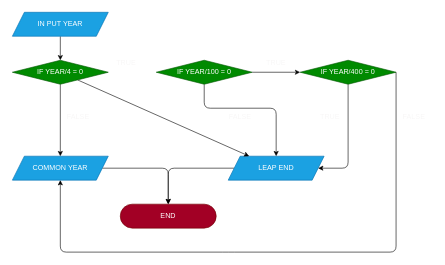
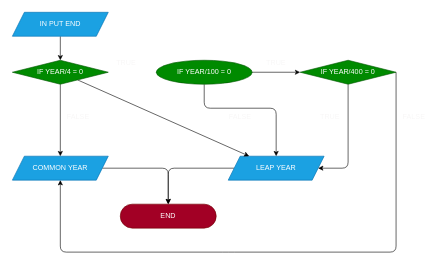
  <mxCell id="0" />
  <mxCell id="1" parent="0" />
  <mxCell id="2" value="END" style="rounded=1;whiteSpace=wrap;html=1;fillColor=#a20025;fontColor=#ffffff;strokeColor=#6F0000;arcSize=50;" parent="1" vertex="1"><mxGeometry x="200" y="340" width="160" height="40" as="geometry" /></mxCell>
  <mxCell id="3" value="" style="edgeStyle=none;html=1;" parent="1" source="4" target="11" edge="1"><mxGeometry relative="1" as="geometry" /></mxCell>
- <mxCell id="4" value="IN PUT YEAR" style="shape=parallelogram;perimeter=parallelogramPerimeter;whiteSpace=wrap;html=1;fixedSize=1;fillColor=#1ba1e2;fontColor=#ffffff;strokeColor=#006EAF;" parent="1" vertex="1"><mxGeometry x="20" y="20" width="160" height="40" as="geometry" /></mxCell>
+ <mxCell id="4" value="IN PUT END" style="shape=parallelogram;perimeter=parallelogramPerimeter;whiteSpace=wrap;html=1;fixedSize=1;fillColor=#1ba1e2;fontColor=#ffffff;strokeColor=#006EAF;" parent="1" vertex="1"><mxGeometry x="20" y="20" width="160" height="40" as="geometry" /></mxCell>
  <mxCell id="5" style="edgeStyle=none;html=1;exitX=0;exitY=0.5;exitDx=0;exitDy=0;" edge="1" parent="1" source="6"><mxGeometry relative="1" as="geometry"><mxPoint x="280" y="340" as="targetPoint" /><Array as="points"><mxPoint x="280" y="280" /></Array></mxGeometry></mxCell>
- <mxCell id="6" value="LEAP END" style="shape=parallelogram;perimeter=parallelogramPerimeter;whiteSpace=wrap;html=1;fixedSize=1;fillColor=#1ba1e2;fontColor=#ffffff;strokeColor=#006EAF;" parent="1" vertex="1"><mxGeometry x="380" y="260" width="160" height="40" as="geometry" /></mxCell>
+ <mxCell id="6" value="LEAP YEAR" style="shape=parallelogram;perimeter=parallelogramPerimeter;whiteSpace=wrap;html=1;fixedSize=1;fillColor=#1ba1e2;fontColor=#ffffff;strokeColor=#006EAF;" parent="1" vertex="1"><mxGeometry x="380" y="260" width="160" height="40" as="geometry" /></mxCell>
  <mxCell id="7" style="edgeStyle=none;html=1;exitX=1;exitY=0.5;exitDx=0;exitDy=0;entryX=0.5;entryY=0;entryDx=0;entryDy=0;" edge="1" parent="1" source="8" target="2"><mxGeometry relative="1" as="geometry"><Array as="points"><mxPoint x="280" y="280" /></Array></mxGeometry></mxCell>
  <mxCell id="8" value="COMMON YEAR" style="shape=parallelogram;perimeter=parallelogramPerimeter;whiteSpace=wrap;html=1;fixedSize=1;fillColor=#1ba1e2;fontColor=#ffffff;strokeColor=#006EAF;" parent="1" vertex="1"><mxGeometry x="20" y="260" width="160" height="40" as="geometry" /></mxCell>
  <mxCell id="9" value="" style="edgeStyle=none;html=1;" parent="1" source="11" target="6" edge="1"><mxGeometry relative="1" as="geometry" /></mxCell>
  <mxCell id="10" style="edgeStyle=none;html=1;exitX=0.5;exitY=1;exitDx=0;exitDy=0;" parent="1" source="11" target="8" edge="1"><mxGeometry relative="1" as="geometry" /></mxCell>
  <mxCell id="11" value="IF YEAR/4 = 0" style="rhombus;whiteSpace=wrap;html=1;fillColor=#008a00;fontColor=#ffffff;strokeColor=#005700;" parent="1" vertex="1"><mxGeometry x="20" y="100" width="160" height="40" as="geometry" /></mxCell>
  <mxCell id="12" value="" style="edgeStyle=none;html=1;" parent="1" source="14" target="17" edge="1"><mxGeometry relative="1" as="geometry" /></mxCell>
  <mxCell id="13" style="edgeStyle=none;html=1;exitX=0.5;exitY=1;exitDx=0;exitDy=0;" parent="1" source="14" target="6" edge="1"><mxGeometry relative="1" as="geometry"><Array as="points"><mxPoint x="340" y="180" /><mxPoint x="460" y="180" /></Array></mxGeometry></mxCell>
- <mxCell id="14" value="IF YEAR/100 = 0" style="rhombus;whiteSpace=wrap;html=1;fillColor=#008a00;fontColor=#ffffff;strokeColor=#005700;" parent="1" vertex="1"><mxGeometry x="260" y="100" width="160" height="40" as="geometry" /></mxCell>
+ <mxCell id="14" value="IF YEAR/100 = 0" style="ellipse;whiteSpace=wrap;html=1;fillColor=#008a00;fontColor=#ffffff;strokeColor=#005700;" parent="1" vertex="1"><mxGeometry x="260" y="100" width="160" height="40" as="geometry" /></mxCell>
  <mxCell id="15" style="edgeStyle=none;html=1;exitX=0.5;exitY=1;exitDx=0;exitDy=0;entryX=1;entryY=0.5;entryDx=0;entryDy=0;" parent="1" source="17" target="6" edge="1"><mxGeometry relative="1" as="geometry"><Array as="points"><mxPoint x="580" y="280" /></Array></mxGeometry></mxCell>
  <mxCell id="16" style="edgeStyle=none;html=1;exitX=1;exitY=0.5;exitDx=0;exitDy=0;entryX=0.5;entryY=1;entryDx=0;entryDy=0;" parent="1" source="17" target="8" edge="1"><mxGeometry relative="1" as="geometry"><Array as="points"><mxPoint x="660" y="420" /><mxPoint x="380" y="420" /><mxPoint x="100" y="420" /></Array></mxGeometry></mxCell>
  <mxCell id="17" value="IF YEAR/400 = 0" style="rhombus;whiteSpace=wrap;html=1;fillColor=#008a00;fontColor=#ffffff;strokeColor=#005700;" parent="1" vertex="1"><mxGeometry x="500" y="100" width="160" height="40" as="geometry" /></mxCell>
  <mxCell id="18" value="FALSE" style="text;html=1;strokeColor=none;fillColor=none;align=center;verticalAlign=middle;whiteSpace=wrap;rounded=0;fontColor=#f8f7f7;" parent="1" vertex="1"><mxGeometry x="370" y="180" width="60" height="30" as="geometry" /></mxCell>
  <mxCell id="19" value="TRUE" style="text;html=1;strokeColor=none;fillColor=none;align=center;verticalAlign=middle;whiteSpace=wrap;rounded=0;fontColor=#f8f7f7;" parent="1" vertex="1"><mxGeometry x="180" y="90" width="60" height="30" as="geometry" /></mxCell>
  <mxCell id="20" value="TRUE" style="text;html=1;strokeColor=none;fillColor=none;align=center;verticalAlign=middle;whiteSpace=wrap;rounded=0;fontColor=#f8f7f7;" parent="1" vertex="1"><mxGeometry x="430" y="90" width="60" height="30" as="geometry" /></mxCell>
  <mxCell id="21" value="FALSE" style="text;html=1;strokeColor=none;fillColor=none;align=center;verticalAlign=middle;whiteSpace=wrap;rounded=0;fontColor=#f8f7f7;" parent="1" vertex="1"><mxGeometry x="660" y="180" width="60" height="30" as="geometry" /></mxCell>
  <mxCell id="22" value="FALSE" style="text;html=1;strokeColor=none;fillColor=none;align=center;verticalAlign=middle;whiteSpace=wrap;rounded=0;fontColor=#f8f7f7;" parent="1" vertex="1"><mxGeometry x="100" y="180" width="60" height="30" as="geometry" /></mxCell>
  <mxCell id="23" value="TRUE" style="text;html=1;strokeColor=none;fillColor=none;align=center;verticalAlign=middle;whiteSpace=wrap;rounded=0;fontColor=#f8f7f7;" parent="1" vertex="1"><mxGeometry x="520" y="180" width="60" height="30" as="geometry" /></mxCell>
